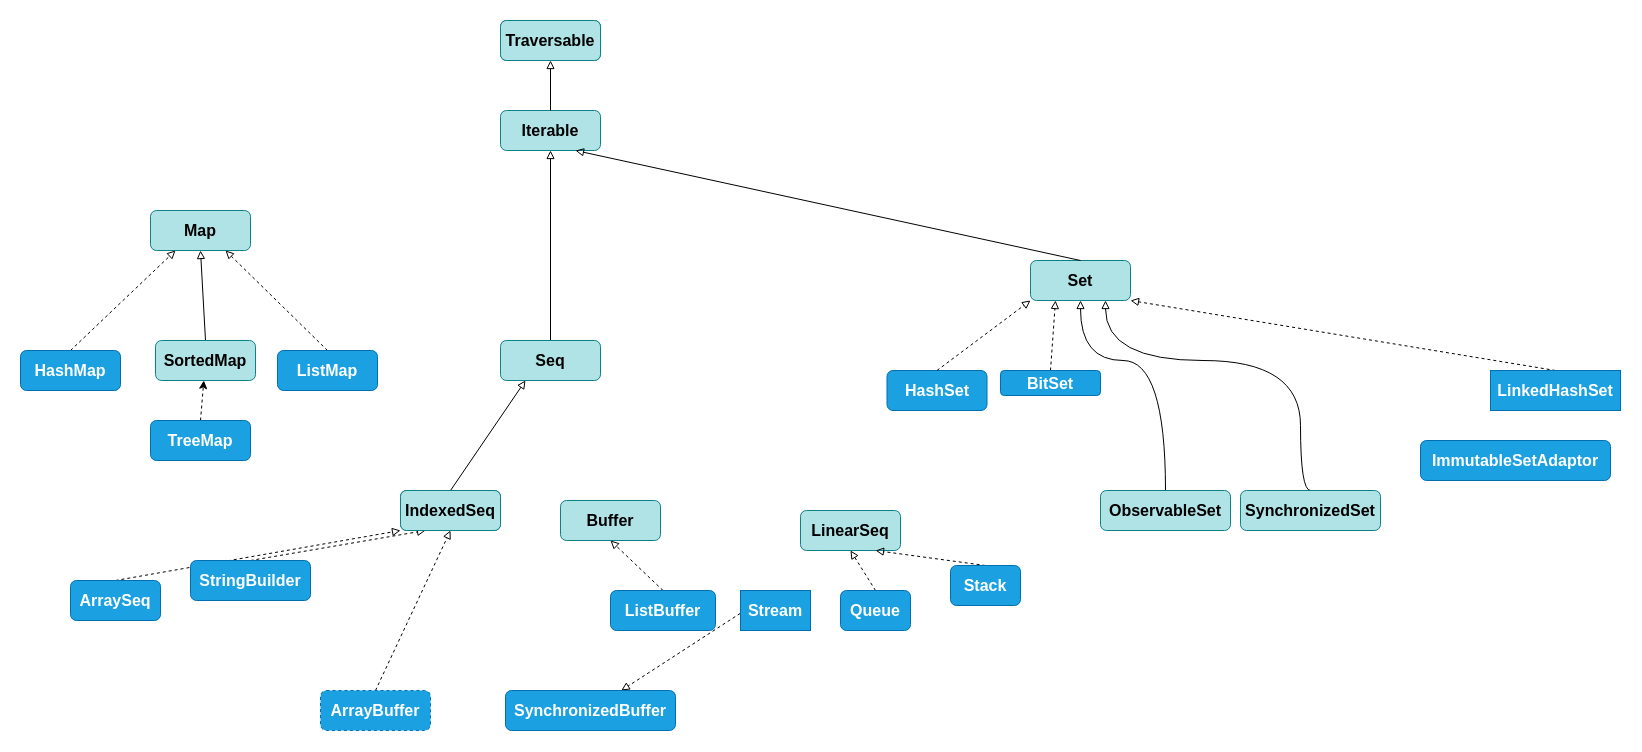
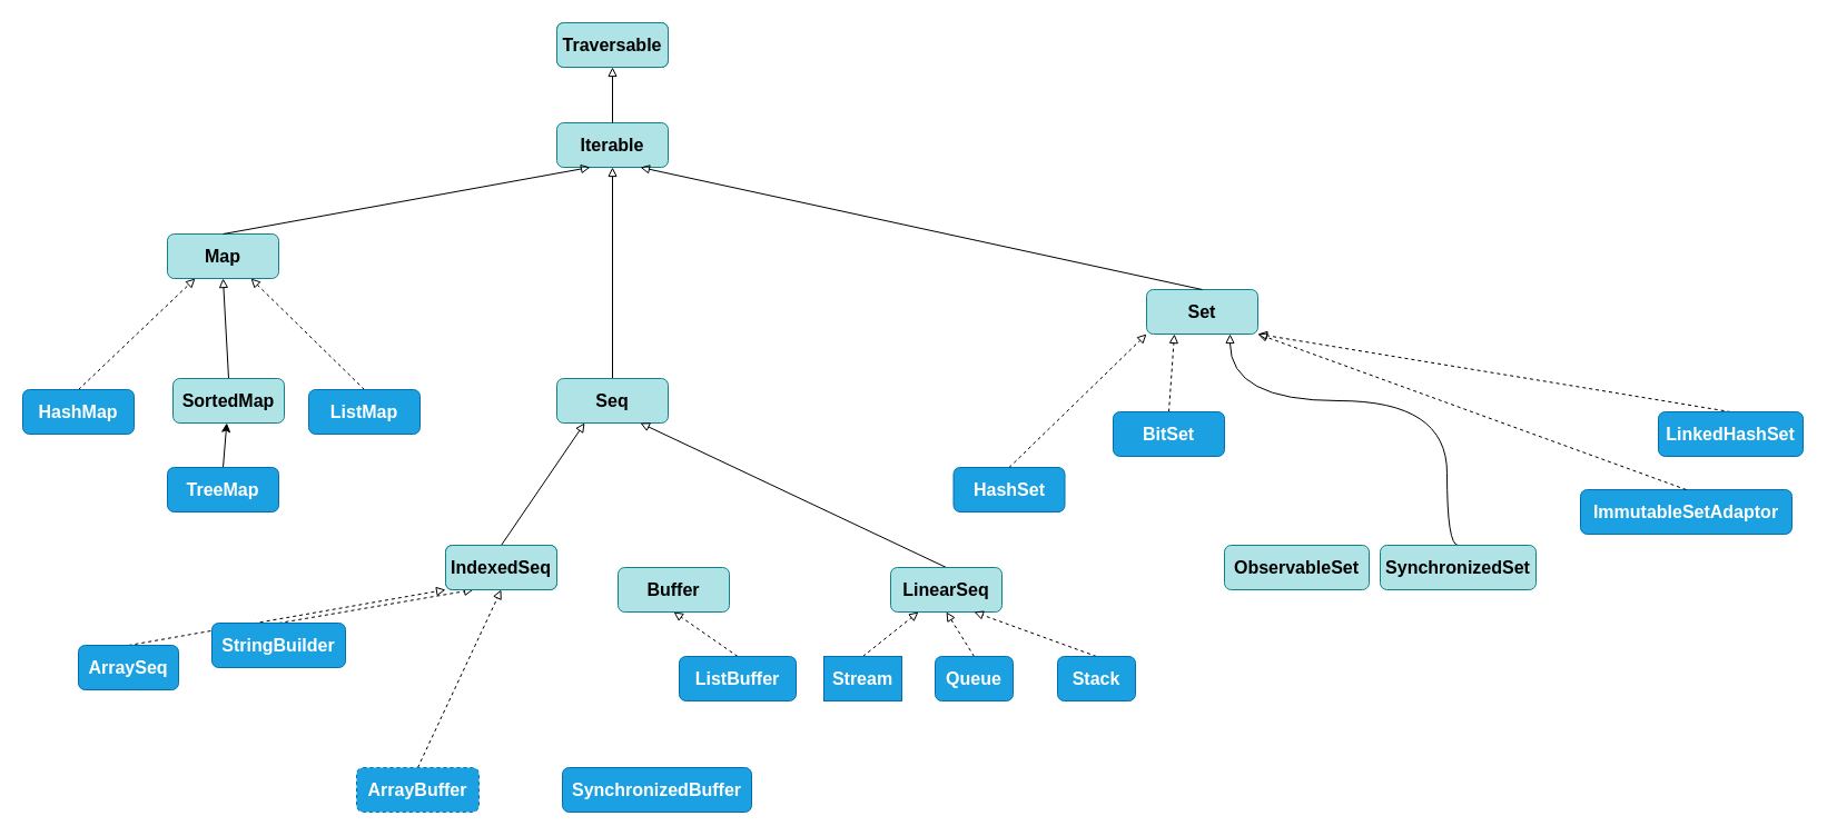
  <mxCell id="0" />
  <mxCell id="1" parent="0" />
  <mxCell id="2" value="Traversable" style="rounded=1;whiteSpace=wrap;html=1;fillColor=#b0e3e6;strokeColor=#0e8088;fontStyle=1" parent="1" vertex="1"><mxGeometry x="500" y="20" width="100" height="40" as="geometry" /></mxCell>
  <mxCell id="3" value="Iterable" style="rounded=1;whiteSpace=wrap;html=1;fillColor=#b0e3e6;strokeColor=#0e8088;fontSize=16;fontStyle=1" parent="1" vertex="1"><mxGeometry x="500" y="110" width="100" height="40" as="geometry" /></mxCell>
  <mxCell id="4" value="Set" style="rounded=1;whiteSpace=wrap;html=1;fillColor=#b0e3e6;strokeColor=#0e8088;fontSize=16;fontStyle=1" parent="1" vertex="1"><mxGeometry x="1030" y="260" width="100" height="40" as="geometry" /></mxCell>
  <mxCell id="5" value="Map" style="rounded=1;whiteSpace=wrap;html=1;fillColor=#b0e3e6;strokeColor=#0e8088;fontSize=16;fontStyle=1" parent="1" vertex="1"><mxGeometry x="150" y="210" width="100" height="40" as="geometry" /></mxCell>
  <mxCell id="6" value="" style="endArrow=block;html=1;exitX=0.5;exitY=0;exitDx=0;exitDy=0;endFill=0;fontStyle=1;entryX=0.75;entryY=1;entryDx=0;entryDy=0;" parent="1" source="4" target="3" edge="1"><mxGeometry width="50" height="50" relative="1" as="geometry"><mxPoint x="450" y="460" as="sourcePoint" /><mxPoint x="570" y="150" as="targetPoint" /></mxGeometry></mxCell>
+ <mxCell id="7" value="" style="endArrow=block;html=1;entryX=0.3;entryY=1;entryDx=0;entryDy=0;exitX=0.5;exitY=0;exitDx=0;exitDy=0;endFill=0;fontStyle=1;entryPerimeter=0;" parent="1" source="5" target="3" edge="1"><mxGeometry width="50" height="50" relative="1" as="geometry"><mxPoint x="420" y="210" as="sourcePoint" /><mxPoint x="535" y="160" as="targetPoint" /></mxGeometry></mxCell>
  <mxCell id="8" value="" style="endArrow=block;html=1;entryX=0.5;entryY=1;entryDx=0;entryDy=0;exitX=0.5;exitY=0;exitDx=0;exitDy=0;endFill=0;fontStyle=1" parent="1" source="3" target="2" edge="1"><mxGeometry width="50" height="50" relative="1" as="geometry"><mxPoint x="550" y="120" as="sourcePoint" /><mxPoint x="620" y="400" as="targetPoint" /></mxGeometry></mxCell>
- <mxCell id="9" value="HashSet" style="rounded=1;whiteSpace=wrap;html=1;fillColor=#1ba1e2;strokeColor=#006EAF;fontColor=#ffffff;fontSize=16;fontStyle=1" parent="1" vertex="1"><mxGeometry x="886.5" y="370" width="100" height="40" as="geometry" /></mxCell>
- <mxCell id="10" style="rounded=1;orthogonalLoop=1;jettySize=auto;html=1;exitX=0.5;exitY=0;exitDx=0;exitDy=0;entryX=0.5;entryY=1;entryDx=0;entryDy=0;endFill=0;endArrow=block;fontStyle=1;edgeStyle=orthogonalEdgeStyle;curved=1;" parent="1" source="11" target="4" edge="1"><mxGeometry relative="1" as="geometry"><Array as="points"><mxPoint x="1165" y="360" /><mxPoint x="1080" y="360" /></Array></mxGeometry></mxCell>
+ <mxCell id="9" value="HashSet" style="rounded=1;whiteSpace=wrap;html=1;fillColor=#1ba1e2;strokeColor=#006EAF;fontColor=#ffffff;fontSize=16;fontStyle=1" parent="1" vertex="1"><mxGeometry x="856.5" y="420" width="100" height="40" as="geometry" /></mxCell>
  <mxCell id="11" value="ObservableSet" style="rounded=1;whiteSpace=wrap;html=1;fillColor=#b0e3e6;strokeColor=#0e8088;fontSize=16;fontStyle=1" parent="1" vertex="1"><mxGeometry x="1100" y="490" width="130" height="40" as="geometry" /></mxCell>
  <mxCell id="12" style="edgeStyle=none;rounded=1;orthogonalLoop=1;jettySize=auto;html=1;exitX=0.5;exitY=0;exitDx=0;exitDy=0;entryX=0.25;entryY=1;entryDx=0;entryDy=0;dashed=1;endFill=0;endArrow=block;fontStyle=1" parent="1" source="13" target="4" edge="1"><mxGeometry relative="1" as="geometry"><mxPoint x="290" y="250" as="targetPoint" /></mxGeometry></mxCell>
- <mxCell id="13" value="BitSet" style="rounded=1;whiteSpace=wrap;html=1;fillColor=#1ba1e2;strokeColor=#006EAF;fontColor=#ffffff;fontSize=16;fontStyle=1" parent="1" vertex="1"><mxGeometry x="1000" y="370" width="100" height="25" as="geometry" /></mxCell>
+ <mxCell id="13" value="BitSet" style="rounded=1;whiteSpace=wrap;html=1;fillColor=#1ba1e2;strokeColor=#006EAF;fontColor=#ffffff;fontSize=16;fontStyle=1" parent="1" vertex="1"><mxGeometry x="1000" y="370" width="100" height="40" as="geometry" /></mxCell>
  <mxCell id="14" style="edgeStyle=none;rounded=1;orthogonalLoop=1;jettySize=auto;html=1;exitX=0.5;exitY=0;exitDx=0;exitDy=0;entryX=1;entryY=1;entryDx=0;entryDy=0;dashed=1;endFill=0;endArrow=block;fontStyle=1" parent="1" source="15" target="4" edge="1"><mxGeometry relative="1" as="geometry" /></mxCell>
- <mxCell id="15" value="LinkedHashSet" style="whiteSpace=wrap;html=1;fillColor=#1ba1e2;strokeColor=#006EAF;fontColor=#ffffff;fontSize=16;fontStyle=1;rounded=0;" parent="1" vertex="1"><mxGeometry x="1490" y="370" width="130" height="40" as="geometry" /></mxCell>
+ <mxCell id="15" value="LinkedHashSet" style="rounded=1;whiteSpace=wrap;html=1;fillColor=#1ba1e2;strokeColor=#006EAF;fontColor=#ffffff;fontSize=16;fontStyle=1" parent="1" vertex="1"><mxGeometry x="1490" y="370" width="130" height="40" as="geometry" /></mxCell>
  <mxCell id="16" value="" style="endArrow=block;html=1;entryX=0;entryY=1;entryDx=0;entryDy=0;exitX=0.5;exitY=0;exitDx=0;exitDy=0;endFill=0;dashed=1;fontStyle=1" parent="1" source="9" target="4" edge="1"><mxGeometry width="50" height="50" relative="1" as="geometry"><mxPoint x="0" y="310" as="sourcePoint" /><mxPoint x="50" y="260" as="targetPoint" /></mxGeometry></mxCell>
  <mxCell id="17" style="edgeStyle=orthogonalEdgeStyle;rounded=1;orthogonalLoop=1;jettySize=auto;html=1;exitX=0.5;exitY=0;exitDx=0;exitDy=0;entryX=0.75;entryY=1;entryDx=0;entryDy=0;fontStyle=1;endFill=0;endArrow=block;curved=1;" parent="1" source="18" target="4" edge="1"><mxGeometry relative="1" as="geometry"><Array as="points"><mxPoint x="1300" y="490" /><mxPoint x="1300" y="360" /><mxPoint x="1105" y="360" /></Array></mxGeometry></mxCell>
  <mxCell id="18" value="SynchronizedSet" style="rounded=1;whiteSpace=wrap;html=1;fillColor=#b0e3e6;strokeColor=#0e8088;fontColor=#000000;fontSize=16;fontStyle=1" parent="1" vertex="1"><mxGeometry x="1240" y="490" width="140" height="40" as="geometry" /></mxCell>
  <mxCell id="19" style="edgeStyle=none;rounded=1;orthogonalLoop=1;jettySize=auto;html=1;exitX=0.5;exitY=0;exitDx=0;exitDy=0;entryX=0.5;entryY=1;entryDx=0;entryDy=0;endFill=0;endArrow=block;fontStyle=1" parent="1" source="20" target="3" edge="1"><mxGeometry relative="1" as="geometry" /></mxCell>
  <mxCell id="20" value="Seq" style="rounded=1;whiteSpace=wrap;html=1;fillColor=#b0e3e6;strokeColor=#0e8088;fontSize=16;fontStyle=1" parent="1" vertex="1"><mxGeometry x="500" y="340" width="100" height="40" as="geometry" /></mxCell>
  <mxCell id="21" style="edgeStyle=none;rounded=1;orthogonalLoop=1;jettySize=auto;html=1;exitX=0.5;exitY=0;exitDx=0;exitDy=0;entryX=0.25;entryY=1;entryDx=0;entryDy=0;dashed=1;endFill=0;endArrow=block;fontStyle=1" parent="1" source="22" target="5" edge="1"><mxGeometry relative="1" as="geometry" /></mxCell>
  <mxCell id="22" value="HashMap" style="rounded=1;whiteSpace=wrap;html=1;fillColor=#1ba1e2;strokeColor=#006EAF;fontColor=#ffffff;fontSize=16;fontStyle=1" parent="1" vertex="1"><mxGeometry x="20" y="350" width="100" height="40" as="geometry" /></mxCell>
  <mxCell id="23" style="edgeStyle=none;rounded=1;orthogonalLoop=1;jettySize=auto;html=1;exitX=0.5;exitY=0;exitDx=0;exitDy=0;entryX=0.5;entryY=1;entryDx=0;entryDy=0;endFill=0;endArrow=block;fontStyle=1" parent="1" source="24" target="5" edge="1"><mxGeometry relative="1" as="geometry" /></mxCell>
  <mxCell id="24" value="SortedMap" style="rounded=1;whiteSpace=wrap;html=1;fillColor=#b0e3e6;strokeColor=#0e8088;fontSize=16;fontStyle=1" parent="1" vertex="1"><mxGeometry x="155" y="340" width="100" height="40" as="geometry" /></mxCell>
  <mxCell id="25" style="edgeStyle=none;rounded=1;orthogonalLoop=1;jettySize=auto;html=1;exitX=0.5;exitY=0;exitDx=0;exitDy=0;entryX=0.75;entryY=1;entryDx=0;entryDy=0;dashed=1;endFill=0;endArrow=block;fontStyle=1" parent="1" source="26" target="5" edge="1"><mxGeometry relative="1" as="geometry" /></mxCell>
  <mxCell id="26" value="ListMap" style="rounded=1;whiteSpace=wrap;html=1;fillColor=#1ba1e2;strokeColor=#006EAF;fontColor=#ffffff;fontSize=16;fontStyle=1" parent="1" vertex="1"><mxGeometry x="277" y="350" width="100" height="40" as="geometry" /></mxCell>
  <mxCell id="27" style="edgeStyle=none;rounded=1;orthogonalLoop=1;jettySize=auto;html=1;exitX=0.5;exitY=0;exitDx=0;exitDy=0;entryX=0.25;entryY=1;entryDx=0;entryDy=0;endFill=0;endArrow=block;fontStyle=1" parent="1" source="28" target="20" edge="1"><mxGeometry relative="1" as="geometry" /></mxCell>
  <mxCell id="28" value="IndexedSeq" style="rounded=1;whiteSpace=wrap;html=1;fillColor=#b0e3e6;strokeColor=#0e8088;fontStyle=1" parent="1" vertex="1"><mxGeometry x="400" y="490" width="100" height="40" as="geometry" /></mxCell>
+ <mxCell id="29" style="edgeStyle=none;rounded=1;orthogonalLoop=1;jettySize=auto;html=1;exitX=0.5;exitY=0;exitDx=0;exitDy=0;entryX=0.75;entryY=1;entryDx=0;entryDy=0;endFill=0;endArrow=block;fontStyle=1" parent="1" source="30" target="20" edge="1"><mxGeometry relative="1" as="geometry" /></mxCell>
  <mxCell id="30" value="LinearSeq" style="rounded=1;whiteSpace=wrap;html=1;fillColor=#b0e3e6;strokeColor=#0e8088;fontSize=16;fontStyle=1" parent="1" vertex="1"><mxGeometry x="800" y="510" width="100" height="40" as="geometry" /></mxCell>
  <mxCell id="31" style="edgeStyle=none;rounded=1;orthogonalLoop=1;jettySize=auto;html=1;exitX=0.5;exitY=0;exitDx=0;exitDy=0;entryX=0;entryY=1;entryDx=0;entryDy=0;dashed=1;endFill=0;endArrow=block;fontStyle=1" parent="1" source="32" target="28" edge="1"><mxGeometry relative="1" as="geometry" /></mxCell>
  <mxCell id="32" value="ArraySeq" style="rounded=1;whiteSpace=wrap;html=1;fillColor=#1ba1e2;strokeColor=#006EAF;fontColor=#ffffff;fontSize=16;fontStyle=1" parent="1" vertex="1"><mxGeometry x="70" y="580" width="90" height="40" as="geometry" /></mxCell>
  <mxCell id="33" style="edgeStyle=none;rounded=1;orthogonalLoop=1;jettySize=auto;html=1;exitX=0.5;exitY=0;exitDx=0;exitDy=0;entryX=0.25;entryY=1;entryDx=0;entryDy=0;dashed=1;endFill=0;endArrow=block;fontStyle=1" parent="1" source="34" target="28" edge="1"><mxGeometry relative="1" as="geometry" /></mxCell>
  <mxCell id="34" value="StringBuilder" style="rounded=1;whiteSpace=wrap;html=1;fillColor=#1ba1e2;strokeColor=#006EAF;fontColor=#ffffff;fontSize=16;fontStyle=1" parent="1" vertex="1"><mxGeometry x="190" y="560" width="120" height="40" as="geometry" /></mxCell>
  <mxCell id="35" style="edgeStyle=none;rounded=1;orthogonalLoop=1;jettySize=auto;html=1;exitX=0.5;exitY=0;exitDx=0;exitDy=0;entryX=0.5;entryY=1;entryDx=0;entryDy=0;dashed=1;endFill=0;endArrow=block;fontStyle=1" parent="1" source="36" target="28" edge="1"><mxGeometry relative="1" as="geometry" /></mxCell>
  <mxCell id="36" value="ArrayBuffer" style="rounded=1;whiteSpace=wrap;html=1;fillColor=#1ba1e2;strokeColor=#006EAF;fontColor=#ffffff;fontSize=16;fontStyle=1;dashed=1;" parent="1" vertex="1"><mxGeometry x="320" y="690" width="110" height="40" as="geometry" /></mxCell>
  <mxCell id="37" style="edgeStyle=none;rounded=1;orthogonalLoop=1;jettySize=auto;html=1;exitX=0.5;exitY=0;exitDx=0;exitDy=0;entryX=0.5;entryY=1;entryDx=0;entryDy=0;dashed=1;endFill=0;endArrow=block;fontStyle=1" parent="1" source="38" target="51" edge="1"><mxGeometry relative="1" as="geometry"><mxPoint x="557.5" y="580" as="sourcePoint" /></mxGeometry></mxCell>
  <mxCell id="38" value="ListBuffer" style="rounded=1;whiteSpace=wrap;html=1;fillColor=#1ba1e2;strokeColor=#006EAF;fontColor=#ffffff;fontSize=16;fontStyle=1" parent="1" vertex="1"><mxGeometry x="610" y="590" width="105" height="40" as="geometry" /></mxCell>
- <mxCell id="39" style="edgeStyle=none;rounded=1;orthogonalLoop=1;jettySize=auto;html=1;exitX=0.5;exitY=0;exitDx=0;exitDy=0;dashed=1;endFill=0;endArrow=block;fontStyle=1;" parent="1" source="40" target="52" edge="1"><mxGeometry relative="1" as="geometry" /></mxCell>
+ <mxCell id="39" style="edgeStyle=none;rounded=1;orthogonalLoop=1;jettySize=auto;html=1;exitX=0.5;exitY=0;exitDx=0;exitDy=0;entryX=0.25;entryY=1;entryDx=0;entryDy=0;dashed=1;endFill=0;endArrow=block;fontStyle=1" parent="1" source="40" target="30" edge="1"><mxGeometry relative="1" as="geometry" /></mxCell>
  <mxCell id="40" value="Stream" style="whiteSpace=wrap;html=1;fillColor=#1ba1e2;strokeColor=#006EAF;fontColor=#ffffff;fontSize=16;fontStyle=1;rounded=0;" parent="1" vertex="1"><mxGeometry x="740" y="590" width="70" height="40" as="geometry" /></mxCell>
  <mxCell id="41" style="edgeStyle=none;rounded=1;orthogonalLoop=1;jettySize=auto;html=1;exitX=0.5;exitY=0;exitDx=0;exitDy=0;entryX=0.5;entryY=1;entryDx=0;entryDy=0;dashed=1;endFill=0;endArrow=block;fontStyle=1" parent="1" source="42" target="30" edge="1"><mxGeometry relative="1" as="geometry" /></mxCell>
  <mxCell id="42" value="Queue" style="rounded=1;whiteSpace=wrap;html=1;fillColor=#1ba1e2;strokeColor=#006EAF;fontColor=#ffffff;fontSize=16;fontStyle=1" parent="1" vertex="1"><mxGeometry x="840" y="590" width="70" height="40" as="geometry" /></mxCell>
  <mxCell id="43" style="edgeStyle=none;rounded=1;orthogonalLoop=1;jettySize=auto;html=1;exitX=0.5;exitY=0;exitDx=0;exitDy=0;entryX=0.75;entryY=1;entryDx=0;entryDy=0;dashed=1;endFill=0;endArrow=block;fontStyle=1" parent="1" source="44" target="30" edge="1"><mxGeometry relative="1" as="geometry" /></mxCell>
- <mxCell id="44" value="Stack" style="rounded=1;whiteSpace=wrap;html=1;fillColor=#1ba1e2;strokeColor=#006EAF;fontColor=#ffffff;fontSize=16;fontStyle=1" parent="1" vertex="1"><mxGeometry x="950" y="565" width="70" height="40" as="geometry" /></mxCell>
- <mxCell id="45" style="edgeStyle=none;rounded=0;orthogonalLoop=1;jettySize=auto;html=1;exitX=0.5;exitY=0;exitDx=0;exitDy=0;fontStyle=1;dashed=1;" parent="1" source="46" target="24" edge="1"><mxGeometry relative="1" as="geometry" /></mxCell>
+ <mxCell id="44" value="Stack" style="rounded=1;whiteSpace=wrap;html=1;fillColor=#1ba1e2;strokeColor=#006EAF;fontColor=#ffffff;fontSize=16;fontStyle=1" parent="1" vertex="1"><mxGeometry x="950" y="590" width="70" height="40" as="geometry" /></mxCell>
+ <mxCell id="45" style="edgeStyle=none;rounded=0;orthogonalLoop=1;jettySize=auto;html=1;exitX=0.5;exitY=0;exitDx=0;exitDy=0;fontStyle=1" parent="1" source="46" target="24" edge="1"><mxGeometry relative="1" as="geometry" /></mxCell>
  <mxCell id="46" value="TreeMap" style="rounded=1;whiteSpace=wrap;html=1;fillColor=#1ba1e2;strokeColor=#006EAF;fontColor=#ffffff;fontSize=16;fontStyle=1" parent="1" vertex="1"><mxGeometry x="150" y="420" width="100" height="40" as="geometry" /></mxCell>
  <mxCell id="47" value="Traversable" style="rounded=1;whiteSpace=wrap;html=1;fillColor=#b0e3e6;strokeColor=#0e8088;fontSize=16;fontStyle=1" parent="1" vertex="1"><mxGeometry x="500" y="20" width="100" height="40" as="geometry" /></mxCell>
  <mxCell id="48" value="IndexedSeq" style="rounded=1;whiteSpace=wrap;html=1;fillColor=#b0e3e6;strokeColor=#0e8088;fontSize=16;fontStyle=1" parent="1" vertex="1"><mxGeometry x="400" y="490" width="100" height="40" as="geometry" /></mxCell>
  <mxCell id="49" value="ImmutableSetAdaptor" style="rounded=1;whiteSpace=wrap;html=1;fillColor=#1ba1e2;strokeColor=#006EAF;fontColor=#ffffff;fontSize=16;fontStyle=1" vertex="1" parent="1"><mxGeometry x="1420" y="440" width="190" height="40" as="geometry" /></mxCell>
- <mxCell id="51" value="Buffer" style="rounded=1;whiteSpace=wrap;html=1;fillColor=#b0e3e6;strokeColor=#0e8088;fontSize=16;fontStyle=1" vertex="1" parent="1"><mxGeometry x="560" y="500" width="100" height="40" as="geometry" /></mxCell>
+ <mxCell id="50" style="edgeStyle=none;rounded=1;orthogonalLoop=1;jettySize=auto;html=1;exitX=0.5;exitY=0;exitDx=0;exitDy=0;entryX=1;entryY=1;entryDx=0;entryDy=0;dashed=1;endFill=0;endArrow=block;fontStyle=1;" edge="1" parent="1" source="49" target="4"><mxGeometry relative="1" as="geometry"><mxPoint x="1430" y="410" as="sourcePoint" /><mxPoint x="1140" y="310" as="targetPoint" /></mxGeometry></mxCell>
+ <mxCell id="51" value="Buffer" style="rounded=1;whiteSpace=wrap;html=1;fillColor=#b0e3e6;strokeColor=#0e8088;fontSize=16;fontStyle=1" vertex="1" parent="1"><mxGeometry x="555" y="510" width="100" height="40" as="geometry" /></mxCell>
  <mxCell id="52" value="SynchronizedBuffer" style="rounded=1;whiteSpace=wrap;html=1;fillColor=#1ba1e2;strokeColor=#006EAF;fontColor=#ffffff;fontSize=16;fontStyle=1" vertex="1" parent="1"><mxGeometry x="505" y="690" width="170" height="40" as="geometry" /></mxCell>
